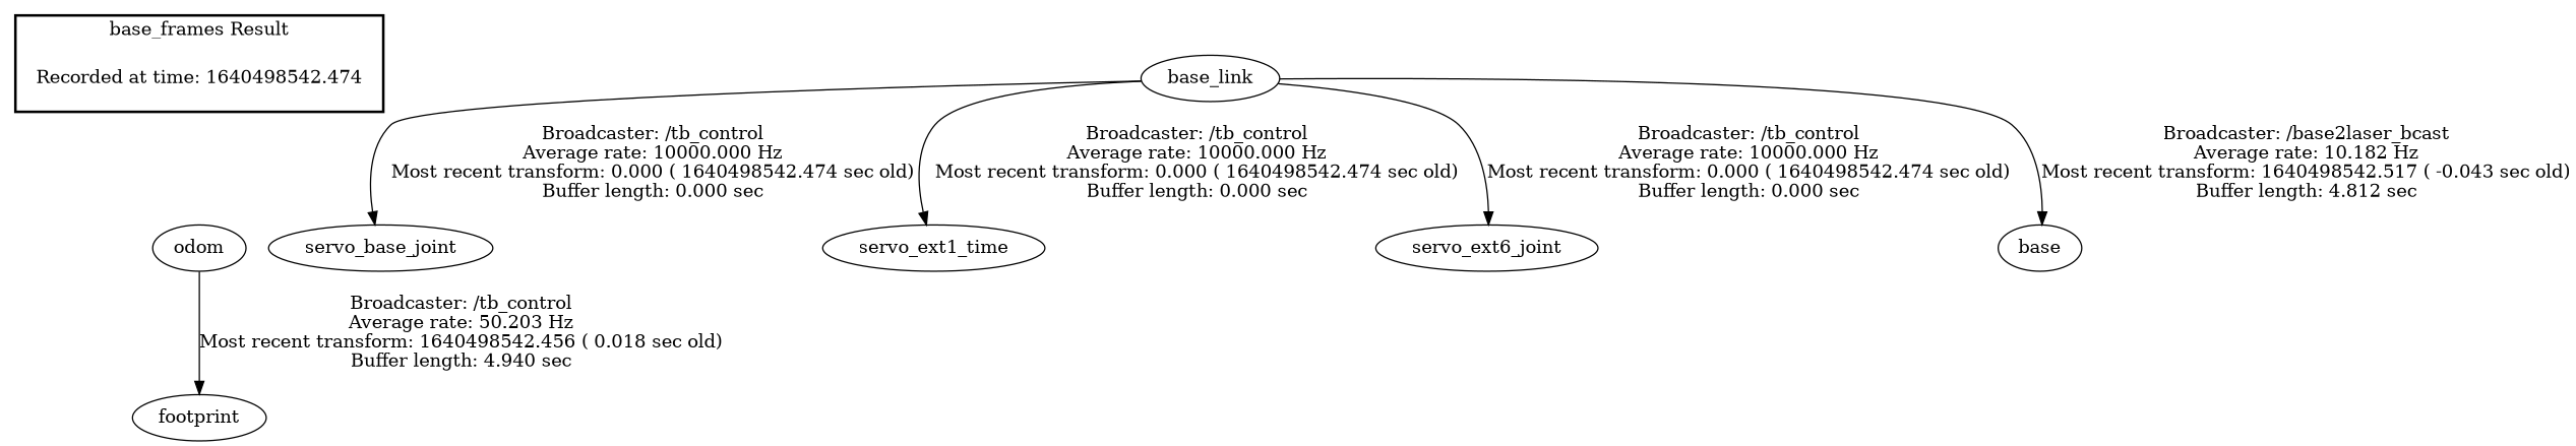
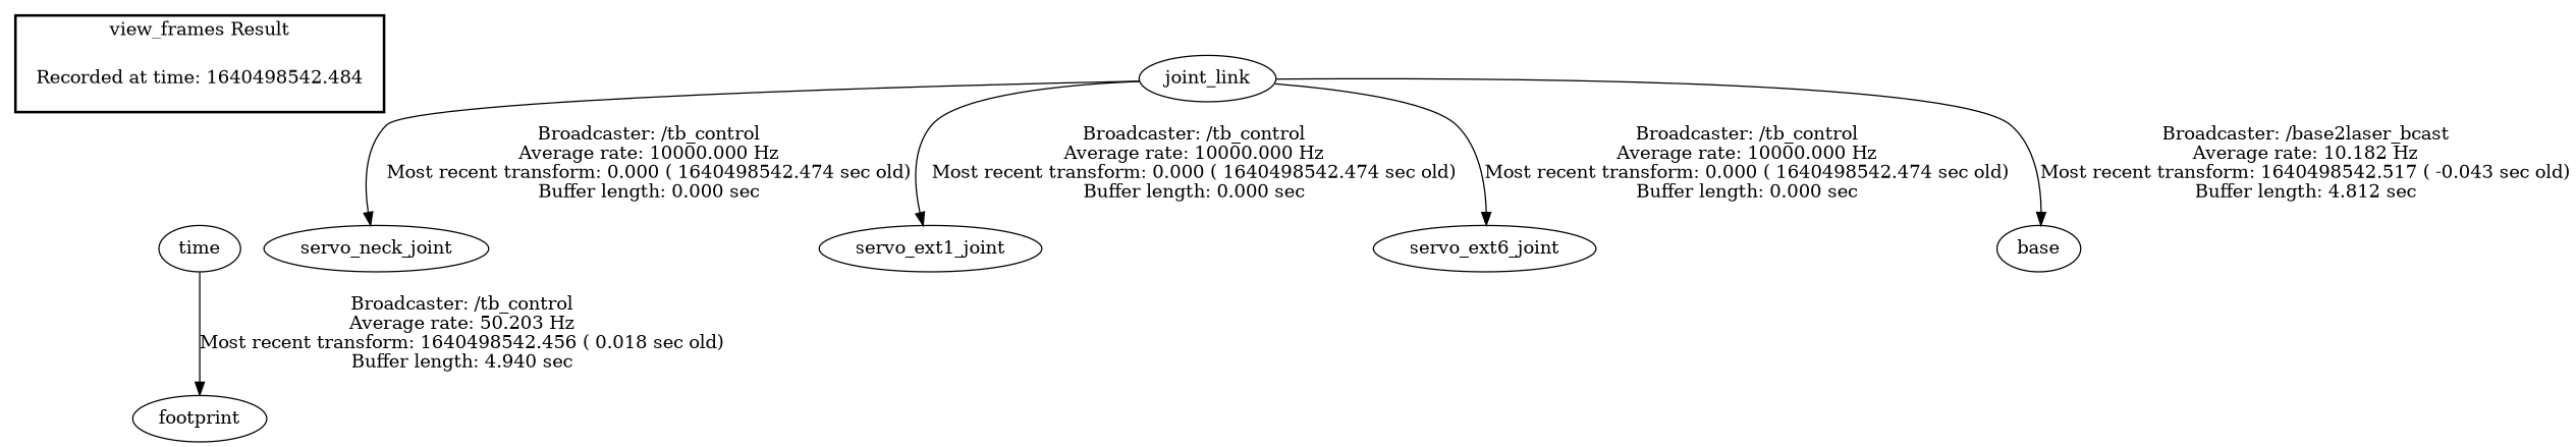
  digraph {
-   "Recorded at time: 1640498542.474" [shape=plaintext]
-   odom
-   base_link
-   servo_neck_joint [label=servo_base_joint]
-   servo_ext1_joint [label=servo_ext1_time]
+   "Recorded at time: 1640498542.474" [shape=plaintext label="Recorded at time: 1640498542.484"]
+   odom [label=time]
+   base_link [label=joint_link]
+   servo_neck_joint
+   servo_ext1_joint
    n6 [label=servo_ext6_joint]
    n7 [label=base]
    footprint
    subgraph cluster_1 {
      color=black
-     label="base_frames Result"
+     label="view_frames Result"
      style=bold
      "Recorded at time: 1640498542.474"
    }
    "Recorded at time: 1640498542.474" -> odom [style=invis]
    odom -> footprint [label="Broadcaster: /tb_control\nAverage rate: 50.203 Hz\nMost recent transform: 1640498542.456 ( 0.018 sec old)\nBuffer length: 4.940 sec\n"]
    base_link -> servo_neck_joint [label="Broadcaster: /tb_control\nAverage rate: 10000.000 Hz\nMost recent transform: 0.000 ( 1640498542.474 sec old)\nBuffer length: 0.000 sec\n"]
    base_link -> servo_ext1_joint [label="Broadcaster: /tb_control\nAverage rate: 10000.000 Hz\nMost recent transform: 0.000 ( 1640498542.474 sec old)\nBuffer length: 0.000 sec\n"]
    base_link -> n6 [label="Broadcaster: /tb_control\nAverage rate: 10000.000 Hz\nMost recent transform: 0.000 ( 1640498542.474 sec old)\nBuffer length: 0.000 sec\n"]
    base_link -> n7 [label="Broadcaster: /base2laser_bcast\nAverage rate: 10.182 Hz\nMost recent transform: 1640498542.517 ( -0.043 sec old)\nBuffer length: 4.812 sec\n"]
  }
